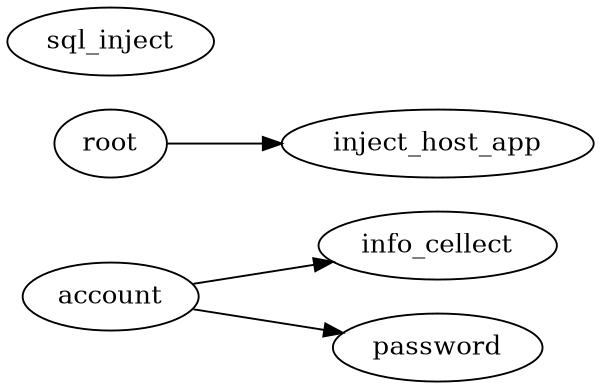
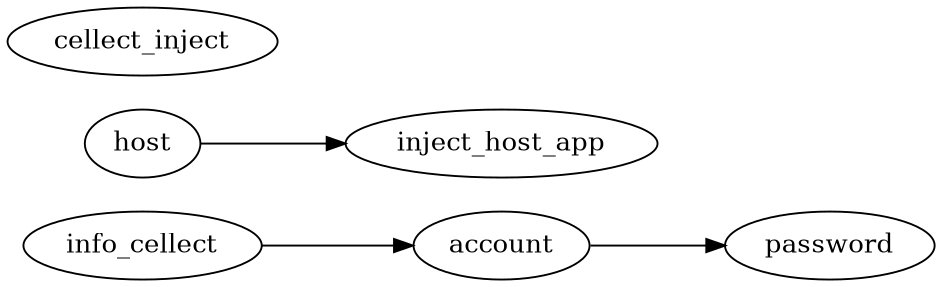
  digraph {
    rankdir=LR
    info_cellect
    account
    password
    n4 [label=inject_host_app]
-   root
-   sql_inject
-   account -> info_cellect
+   root [label=host]
+   sql_inject [label=cellect_inject]
+   info_cellect -> account
    account -> password
    root -> n4
  }
